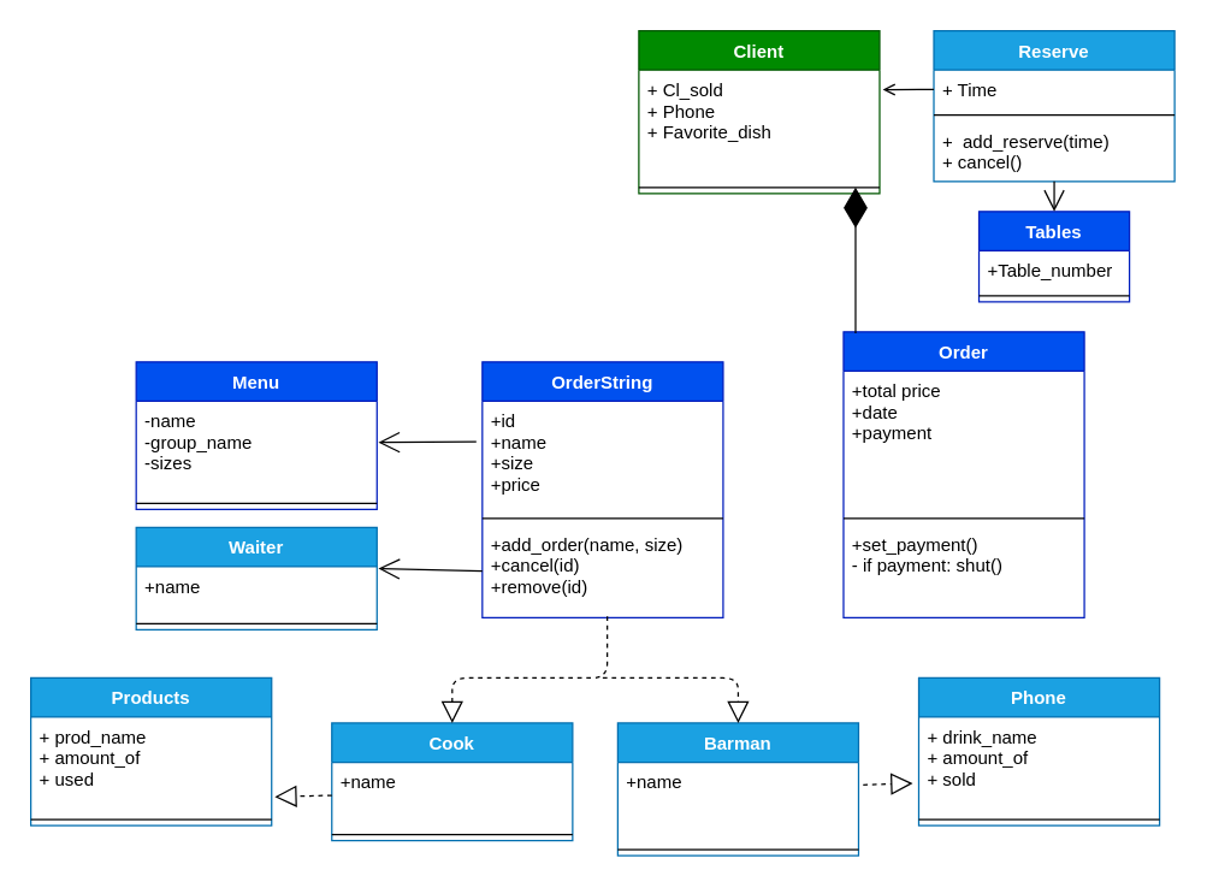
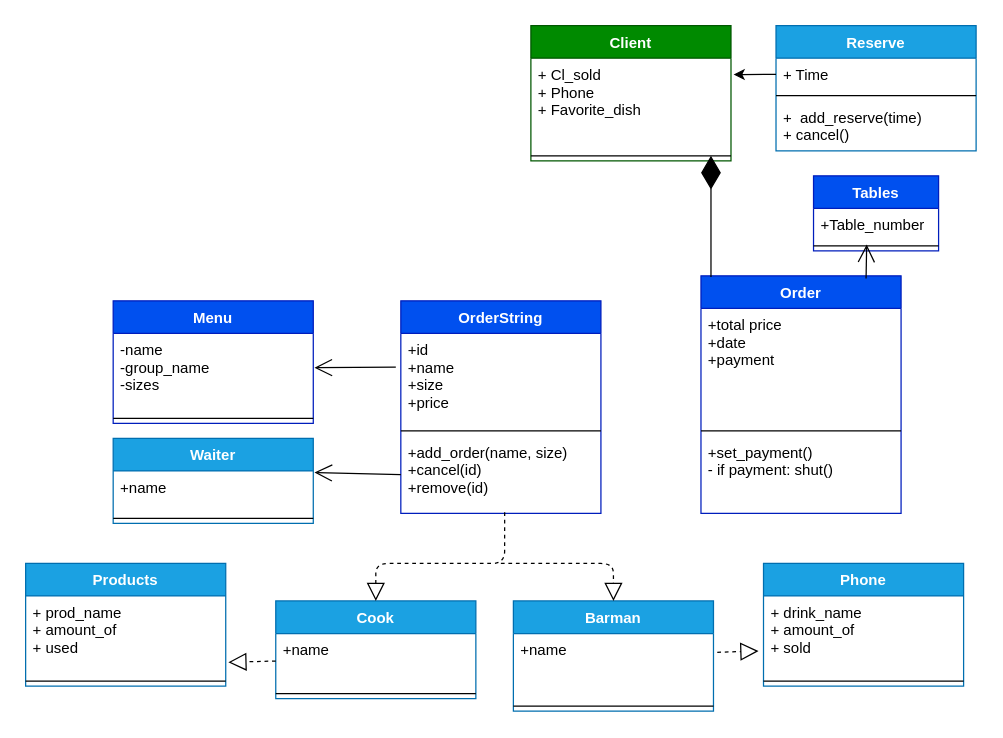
  <mxCell id="0" />
  <mxCell id="1" parent="0" />
  <mxCell id="2" value="Menu" style="swimlane;fontStyle=1;align=center;verticalAlign=top;childLayout=stackLayout;horizontal=1;startSize=26;horizontalStack=0;resizeParent=1;resizeParentMax=0;resizeLast=0;collapsible=1;marginBottom=0;fillColor=#0050ef;strokeColor=#001DBC;fontColor=#ffffff;" vertex="1" parent="1"><mxGeometry x="90" y="240" width="160" height="98" as="geometry" /></mxCell>
  <mxCell id="3" value="-name&#10;-group_name&#10;-sizes" style="text;strokeColor=none;fillColor=none;align=left;verticalAlign=top;spacingLeft=4;spacingRight=4;overflow=hidden;rotatable=0;points=[[0,0.5],[1,0.5]];portConstraint=eastwest;" vertex="1" parent="2"><mxGeometry y="26" width="160" height="64" as="geometry" /></mxCell>
  <mxCell id="4" value="" style="line;strokeWidth=1;fillColor=none;align=left;verticalAlign=middle;spacingTop=-1;spacingLeft=3;spacingRight=3;rotatable=0;labelPosition=right;points=[];portConstraint=eastwest;" vertex="1" parent="2"><mxGeometry y="90" width="160" height="8" as="geometry" /></mxCell>
  <mxCell id="5" value="Order" style="swimlane;fontStyle=1;align=center;verticalAlign=top;childLayout=stackLayout;horizontal=1;startSize=26;horizontalStack=0;resizeParent=1;resizeParentMax=0;resizeLast=0;collapsible=1;marginBottom=0;fillColor=#0050ef;strokeColor=#001DBC;fontColor=#ffffff;" vertex="1" parent="1"><mxGeometry x="560" y="220" width="160" height="190" as="geometry" /></mxCell>
  <mxCell id="6" value="+total price&#10;+date&#10;+payment" style="text;strokeColor=none;fillColor=none;align=left;verticalAlign=top;spacingLeft=4;spacingRight=4;overflow=hidden;rotatable=0;points=[[0,0.5],[1,0.5]];portConstraint=eastwest;" vertex="1" parent="5"><mxGeometry y="26" width="160" height="94" as="geometry" /></mxCell>
  <mxCell id="7" value="" style="line;strokeWidth=1;fillColor=none;align=left;verticalAlign=middle;spacingTop=-1;spacingLeft=3;spacingRight=3;rotatable=0;labelPosition=right;points=[];portConstraint=eastwest;" vertex="1" parent="5"><mxGeometry y="120" width="160" height="8" as="geometry" /></mxCell>
  <mxCell id="8" value="+set_payment()&#10;- if payment: shut() " style="text;strokeColor=none;fillColor=none;align=left;verticalAlign=top;spacingLeft=4;spacingRight=4;overflow=hidden;rotatable=0;points=[[0,0.5],[1,0.5]];portConstraint=eastwest;" vertex="1" parent="5"><mxGeometry y="128" width="160" height="62" as="geometry" /></mxCell>
  <mxCell id="9" value="OrderString" style="swimlane;fontStyle=1;align=center;verticalAlign=top;childLayout=stackLayout;horizontal=1;startSize=26;horizontalStack=0;resizeParent=1;resizeParentMax=0;resizeLast=0;collapsible=1;marginBottom=0;fillColor=#0050ef;strokeColor=#001DBC;fontColor=#ffffff;" vertex="1" parent="1"><mxGeometry x="320" y="240" width="160" height="170" as="geometry" /></mxCell>
  <mxCell id="10" value="+id&#10;+name&#10;+size&#10;+price" style="text;strokeColor=none;fillColor=none;align=left;verticalAlign=top;spacingLeft=4;spacingRight=4;overflow=hidden;rotatable=0;points=[[0,0.5],[1,0.5]];portConstraint=eastwest;" vertex="1" parent="9"><mxGeometry y="26" width="160" height="74" as="geometry" /></mxCell>
  <mxCell id="11" value="" style="line;strokeWidth=1;fillColor=none;align=left;verticalAlign=middle;spacingTop=-1;spacingLeft=3;spacingRight=3;rotatable=0;labelPosition=right;points=[];portConstraint=eastwest;" vertex="1" parent="9"><mxGeometry y="100" width="160" height="8" as="geometry" /></mxCell>
  <mxCell id="12" value="+add_order(name, size)&#10;+cancel(id)&#10;+remove(id)" style="text;strokeColor=none;fillColor=none;align=left;verticalAlign=top;spacingLeft=4;spacingRight=4;overflow=hidden;rotatable=0;points=[[0,0.5],[1,0.5]];portConstraint=eastwest;" vertex="1" parent="9"><mxGeometry y="108" width="160" height="62" as="geometry" /></mxCell>
  <mxCell id="13" value="Waiter" style="swimlane;fontStyle=1;align=center;verticalAlign=top;childLayout=stackLayout;horizontal=1;startSize=26;horizontalStack=0;resizeParent=1;resizeParentMax=0;resizeLast=0;collapsible=1;marginBottom=0;fillColor=#1ba1e2;strokeColor=#006EAF;fontColor=#ffffff;" vertex="1" parent="1"><mxGeometry x="90" y="350" width="160" height="68" as="geometry" /></mxCell>
  <mxCell id="14" value="+name" style="text;strokeColor=none;fillColor=none;align=left;verticalAlign=top;spacingLeft=4;spacingRight=4;overflow=hidden;rotatable=0;points=[[0,0.5],[1,0.5]];portConstraint=eastwest;" vertex="1" parent="13"><mxGeometry y="26" width="160" height="34" as="geometry" /></mxCell>
  <mxCell id="15" value="" style="line;strokeWidth=1;fillColor=none;align=left;verticalAlign=middle;spacingTop=-1;spacingLeft=3;spacingRight=3;rotatable=0;labelPosition=right;points=[];portConstraint=eastwest;" vertex="1" parent="13"><mxGeometry y="60" width="160" height="8" as="geometry" /></mxCell>
  <mxCell id="16" value="" style="endArrow=open;endFill=1;endSize=12;html=1;exitX=0;exitY=0.5;exitDx=0;exitDy=0;entryX=1.006;entryY=0.037;entryDx=0;entryDy=0;entryPerimeter=0;" edge="1" parent="1" source="12" target="14"><mxGeometry width="160" relative="1" as="geometry"><mxPoint x="350" y="200" as="sourcePoint" /><mxPoint x="320" y="209" as="targetPoint" /></mxGeometry></mxCell>
  <mxCell id="17" value="Client" style="swimlane;fontStyle=1;align=center;verticalAlign=top;childLayout=stackLayout;horizontal=1;startSize=26;horizontalStack=0;resizeParent=1;resizeParentMax=0;resizeLast=0;collapsible=1;marginBottom=0;fillColor=#008a00;strokeColor=#005700;fontColor=#ffffff;" vertex="1" parent="1"><mxGeometry x="424" y="20" width="160" height="108" as="geometry" /></mxCell>
  <mxCell id="18" value="+ Cl_sold&#10;+ Phone&#10;+ Favorite_dish" style="text;strokeColor=none;fillColor=none;align=left;verticalAlign=top;spacingLeft=4;spacingRight=4;overflow=hidden;rotatable=0;points=[[0,0.5],[1,0.5]];portConstraint=eastwest;" vertex="1" parent="17"><mxGeometry y="26" width="160" height="74" as="geometry" /></mxCell>
  <mxCell id="19" value="" style="line;strokeWidth=1;fillColor=none;align=left;verticalAlign=middle;spacingTop=-1;spacingLeft=3;spacingRight=3;rotatable=0;labelPosition=right;points=[];portConstraint=eastwest;" vertex="1" parent="17"><mxGeometry y="100" width="160" height="8" as="geometry" /></mxCell>
  <mxCell id="20" value="Tables" style="swimlane;fontStyle=1;align=center;verticalAlign=top;childLayout=stackLayout;horizontal=1;startSize=26;horizontalStack=0;resizeParent=1;resizeParentMax=0;resizeLast=0;collapsible=1;marginBottom=0;fillColor=#0050ef;strokeColor=#001DBC;fontColor=#ffffff;" vertex="1" parent="1"><mxGeometry x="650" y="140" width="100" height="60" as="geometry" /></mxCell>
  <mxCell id="21" value="+Table_number" style="text;strokeColor=none;fillColor=none;align=left;verticalAlign=top;spacingLeft=4;spacingRight=4;overflow=hidden;rotatable=0;points=[[0,0.5],[1,0.5]];portConstraint=eastwest;" vertex="1" parent="20"><mxGeometry y="26" width="100" height="26" as="geometry" /></mxCell>
  <mxCell id="22" value="" style="line;strokeWidth=1;fillColor=none;align=left;verticalAlign=middle;spacingTop=-1;spacingLeft=3;spacingRight=3;rotatable=0;labelPosition=right;points=[];portConstraint=eastwest;" vertex="1" parent="20"><mxGeometry y="52" width="100" height="8" as="geometry" /></mxCell>
  <mxCell id="23" value="Reserve" style="swimlane;fontStyle=1;align=center;verticalAlign=top;childLayout=stackLayout;horizontal=1;startSize=26;horizontalStack=0;resizeParent=1;resizeParentMax=0;resizeLast=0;collapsible=1;marginBottom=0;fillColor=#1ba1e2;strokeColor=#006EAF;fontColor=#ffffff;" vertex="1" parent="1"><mxGeometry x="620" y="20" width="160" height="100" as="geometry" /></mxCell>
  <mxCell id="24" value="+ Time" style="text;strokeColor=none;fillColor=none;align=left;verticalAlign=top;spacingLeft=4;spacingRight=4;overflow=hidden;rotatable=0;points=[[0,0.5],[1,0.5]];portConstraint=eastwest;" vertex="1" parent="23"><mxGeometry y="26" width="160" height="26" as="geometry" /></mxCell>
  <mxCell id="25" value="" style="line;strokeWidth=1;fillColor=none;align=left;verticalAlign=middle;spacingTop=-1;spacingLeft=3;spacingRight=3;rotatable=0;labelPosition=right;points=[];portConstraint=eastwest;" vertex="1" parent="23"><mxGeometry y="52" width="160" height="8" as="geometry" /></mxCell>
  <mxCell id="26" value="+  add_reserve(time)&#10;+ cancel()" style="text;strokeColor=none;fillColor=none;align=left;verticalAlign=top;spacingLeft=4;spacingRight=4;overflow=hidden;rotatable=0;points=[[0,0.5],[1,0.5]];portConstraint=eastwest;" vertex="1" parent="23"><mxGeometry y="60" width="160" height="40" as="geometry" /></mxCell>
- <mxCell id="27" value="" style="endArrow=open;endFill=1;endSize=12;html=1;entryX=0.5;entryY=0;entryDx=0;entryDy=0;exitX=0.5;exitY=1;exitDx=0;exitDy=0;exitPerimeter=0;" edge="1" parent="1" source="26" target="20"><mxGeometry width="160" relative="1" as="geometry"><mxPoint x="700" y="30" as="sourcePoint" /><mxPoint x="860" y="30" as="targetPoint" /></mxGeometry></mxCell>
+ <mxCell id="28" value="" style="endArrow=open;endFill=1;endSize=12;html=1;entryX=0.425;entryY=1.115;entryDx=0;entryDy=0;entryPerimeter=0;exitX=0.825;exitY=0.011;exitDx=0;exitDy=0;exitPerimeter=0;" edge="1" parent="1" source="5" target="21"><mxGeometry width="160" relative="1" as="geometry"><mxPoint x="684" y="220" as="sourcePoint" /><mxPoint x="510" y="100" as="targetPoint" /></mxGeometry></mxCell>
  <mxCell id="29" value="" style="endArrow=diamondThin;endFill=1;endSize=24;html=1;exitX=0.05;exitY=0.005;exitDx=0;exitDy=0;exitPerimeter=0;entryX=0.9;entryY=0.5;entryDx=0;entryDy=0;entryPerimeter=0;" edge="1" parent="1" source="5" target="19"><mxGeometry width="160" relative="1" as="geometry"><mxPoint x="350" y="100" as="sourcePoint" /><mxPoint x="510" y="100" as="targetPoint" /></mxGeometry></mxCell>
  <mxCell id="30" value="Cook" style="swimlane;fontStyle=1;align=center;verticalAlign=top;childLayout=stackLayout;horizontal=1;startSize=26;horizontalStack=0;resizeParent=1;resizeParentMax=0;resizeLast=0;collapsible=1;marginBottom=0;fillColor=#1ba1e2;strokeColor=#006EAF;fontColor=#ffffff;" vertex="1" parent="1"><mxGeometry x="220" y="480" width="160" height="78" as="geometry" /></mxCell>
  <mxCell id="31" value="+name" style="text;strokeColor=none;fillColor=none;align=left;verticalAlign=top;spacingLeft=4;spacingRight=4;overflow=hidden;rotatable=0;points=[[0,0.5],[1,0.5]];portConstraint=eastwest;" vertex="1" parent="30"><mxGeometry y="26" width="160" height="44" as="geometry" /></mxCell>
  <mxCell id="32" value="" style="line;strokeWidth=1;fillColor=none;align=left;verticalAlign=middle;spacingTop=-1;spacingLeft=3;spacingRight=3;rotatable=0;labelPosition=right;points=[];portConstraint=eastwest;" vertex="1" parent="30"><mxGeometry y="70" width="160" height="8" as="geometry" /></mxCell>
  <mxCell id="33" value="Barman" style="swimlane;fontStyle=1;align=center;verticalAlign=top;childLayout=stackLayout;horizontal=1;startSize=26;horizontalStack=0;resizeParent=1;resizeParentMax=0;resizeLast=0;collapsible=1;marginBottom=0;fillColor=#1ba1e2;strokeColor=#006EAF;fontColor=#ffffff;" vertex="1" parent="1"><mxGeometry x="410" y="480" width="160" height="88" as="geometry" /></mxCell>
  <mxCell id="34" value="+name" style="text;strokeColor=none;fillColor=none;align=left;verticalAlign=top;spacingLeft=4;spacingRight=4;overflow=hidden;rotatable=0;points=[[0,0.5],[1,0.5]];portConstraint=eastwest;" vertex="1" parent="33"><mxGeometry y="26" width="160" height="54" as="geometry" /></mxCell>
  <mxCell id="35" value="" style="line;strokeWidth=1;fillColor=none;align=left;verticalAlign=middle;spacingTop=-1;spacingLeft=3;spacingRight=3;rotatable=0;labelPosition=right;points=[];portConstraint=eastwest;" vertex="1" parent="33"><mxGeometry y="80" width="160" height="8" as="geometry" /></mxCell>
  <mxCell id="36" value="" style="text;strokeColor=none;fillColor=none;align=left;verticalAlign=middle;spacingTop=-1;spacingLeft=4;spacingRight=4;rotatable=0;labelPosition=right;points=[];portConstraint=eastwest;" vertex="1" parent="1"><mxGeometry x="420" y="300" width="20" height="14" as="geometry" /></mxCell>
  <mxCell id="37" value="" style="endArrow=block;dashed=1;endFill=0;endSize=12;html=1;exitX=0.519;exitY=0.984;exitDx=0;exitDy=0;exitPerimeter=0;entryX=0.5;entryY=0;entryDx=0;entryDy=0;" edge="1" parent="1" source="12" target="30"><mxGeometry width="160" relative="1" as="geometry"><mxPoint x="350" y="360" as="sourcePoint" /><mxPoint x="410" y="450" as="targetPoint" /><Array as="points"><mxPoint x="403" y="450" /><mxPoint x="300" y="450" /></Array></mxGeometry></mxCell>
  <mxCell id="38" value="" style="endArrow=block;dashed=1;endFill=0;endSize=12;html=1;entryX=0.5;entryY=0;entryDx=0;entryDy=0;" edge="1" parent="1" target="33"><mxGeometry width="160" relative="1" as="geometry"><mxPoint x="400" y="450" as="sourcePoint" /><mxPoint x="510" y="360" as="targetPoint" /><Array as="points"><mxPoint x="490" y="450" /></Array></mxGeometry></mxCell>
- <mxCell id="39" style="edgeStyle=orthogonalEdgeStyle;rounded=0;orthogonalLoop=1;jettySize=auto;html=1;exitX=0;exitY=0.5;exitDx=0;exitDy=0;entryX=1.013;entryY=0.176;entryDx=0;entryDy=0;entryPerimeter=0;endArrow=open;" edge="1" parent="1" source="24" target="18"><mxGeometry relative="1" as="geometry" /></mxCell>
+ <mxCell id="39" style="edgeStyle=orthogonalEdgeStyle;rounded=0;orthogonalLoop=1;jettySize=auto;html=1;exitX=0;exitY=0.5;exitDx=0;exitDy=0;entryX=1.013;entryY=0.176;entryDx=0;entryDy=0;entryPerimeter=0;" edge="1" parent="1" source="24" target="18"><mxGeometry relative="1" as="geometry" /></mxCell>
  <mxCell id="40" value="Products" style="swimlane;fontStyle=1;align=center;verticalAlign=top;childLayout=stackLayout;horizontal=1;startSize=26;horizontalStack=0;resizeParent=1;resizeParentMax=0;resizeLast=0;collapsible=1;marginBottom=0;fillColor=#1ba1e2;strokeColor=#006EAF;fontColor=#ffffff;" vertex="1" parent="1"><mxGeometry x="20" y="450" width="160" height="98" as="geometry" /></mxCell>
  <mxCell id="41" value="+ prod_name&#10;+ amount_of&#10;+ used" style="text;strokeColor=none;fillColor=none;align=left;verticalAlign=top;spacingLeft=4;spacingRight=4;overflow=hidden;rotatable=0;points=[[0,0.5],[1,0.5]];portConstraint=eastwest;" vertex="1" parent="40"><mxGeometry y="26" width="160" height="64" as="geometry" /></mxCell>
  <mxCell id="42" value="" style="line;strokeWidth=1;fillColor=none;align=left;verticalAlign=middle;spacingTop=-1;spacingLeft=3;spacingRight=3;rotatable=0;labelPosition=right;points=[];portConstraint=eastwest;" vertex="1" parent="40"><mxGeometry y="90" width="160" height="8" as="geometry" /></mxCell>
  <mxCell id="43" value="Phone" style="swimlane;fontStyle=1;align=center;verticalAlign=top;childLayout=stackLayout;horizontal=1;startSize=26;horizontalStack=0;resizeParent=1;resizeParentMax=0;resizeLast=0;collapsible=1;marginBottom=0;fillColor=#1ba1e2;strokeColor=#006EAF;fontColor=#ffffff;" vertex="1" parent="1"><mxGeometry x="610" y="450" width="160" height="98" as="geometry" /></mxCell>
  <mxCell id="44" value="+ drink_name&#10;+ amount_of&#10;+ sold&#10;" style="text;strokeColor=none;fillColor=none;align=left;verticalAlign=top;spacingLeft=4;spacingRight=4;overflow=hidden;rotatable=0;points=[[0,0.5],[1,0.5]];portConstraint=eastwest;" vertex="1" parent="43"><mxGeometry y="26" width="160" height="64" as="geometry" /></mxCell>
  <mxCell id="45" value="" style="line;strokeWidth=1;fillColor=none;align=left;verticalAlign=middle;spacingTop=-1;spacingLeft=3;spacingRight=3;rotatable=0;labelPosition=right;points=[];portConstraint=eastwest;" vertex="1" parent="43"><mxGeometry y="90" width="160" height="8" as="geometry" /></mxCell>
  <mxCell id="46" value="" style="endArrow=block;dashed=1;endFill=0;endSize=12;html=1;exitX=0;exitY=0.5;exitDx=0;exitDy=0;entryX=1.013;entryY=0.828;entryDx=0;entryDy=0;entryPerimeter=0;" edge="1" parent="1" source="31" target="41"><mxGeometry width="160" relative="1" as="geometry"><mxPoint x="240" y="580" as="sourcePoint" /><mxPoint x="400" y="580" as="targetPoint" /></mxGeometry></mxCell>
  <mxCell id="47" value="" style="endArrow=block;dashed=1;endFill=0;endSize=12;html=1;exitX=1.019;exitY=0.278;exitDx=0;exitDy=0;entryX=-0.025;entryY=0.688;entryDx=0;entryDy=0;entryPerimeter=0;exitPerimeter=0;" edge="1" parent="1" source="34" target="44"><mxGeometry width="160" relative="1" as="geometry"><mxPoint x="450" y="580" as="sourcePoint" /><mxPoint x="610" y="580" as="targetPoint" /></mxGeometry></mxCell>
  <mxCell id="48" value="" style="endArrow=open;endFill=1;endSize=12;html=1;entryX=1.006;entryY=0.429;entryDx=0;entryDy=0;entryPerimeter=0;exitX=-0.025;exitY=0.365;exitDx=0;exitDy=0;exitPerimeter=0;" edge="1" parent="1" source="10" target="3"><mxGeometry width="160" relative="1" as="geometry"><mxPoint x="320" y="310" as="sourcePoint" /><mxPoint x="480" y="310" as="targetPoint" /></mxGeometry></mxCell>
